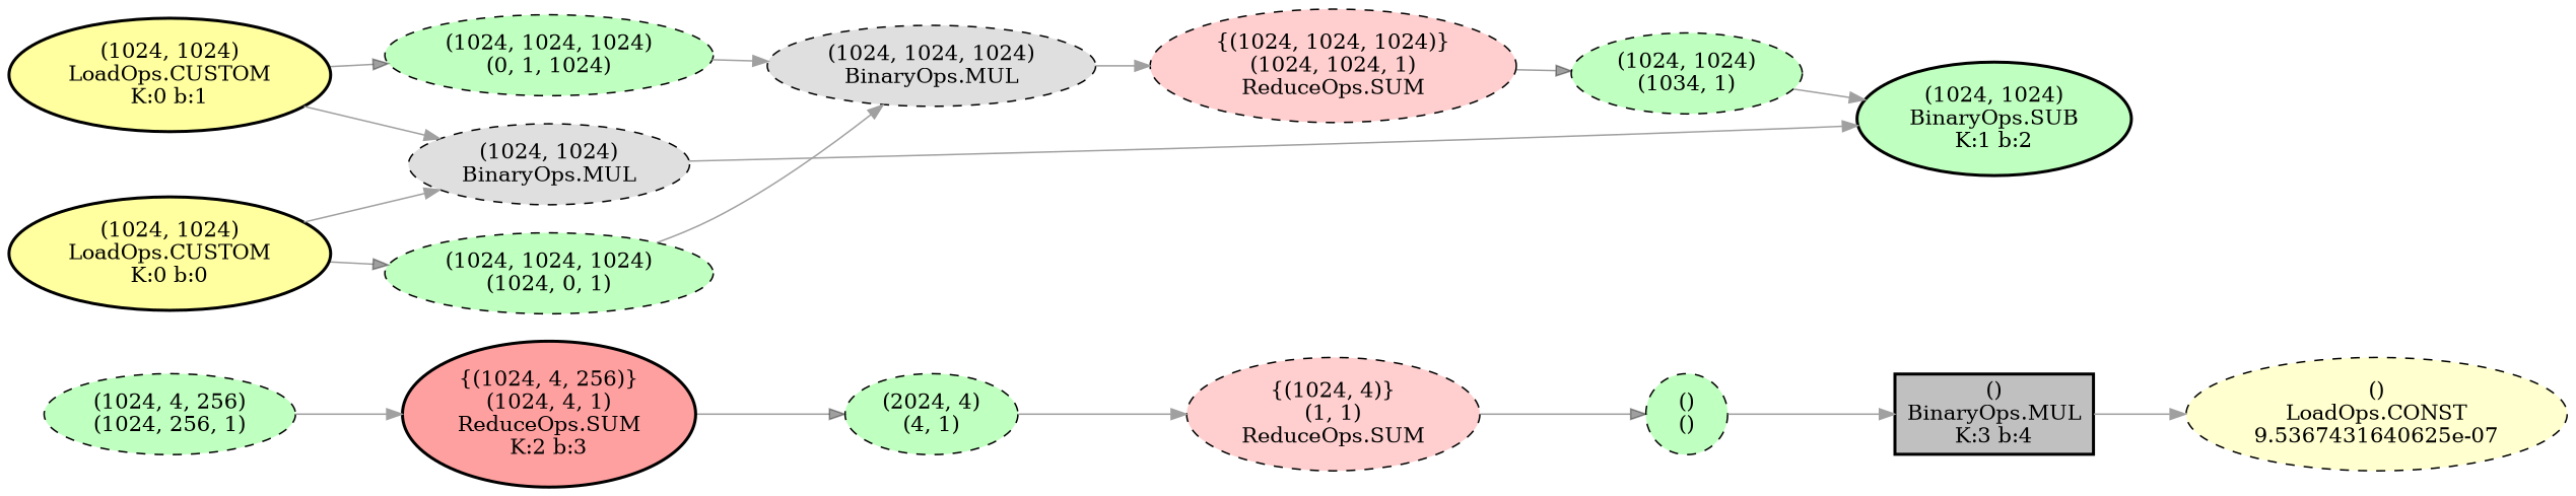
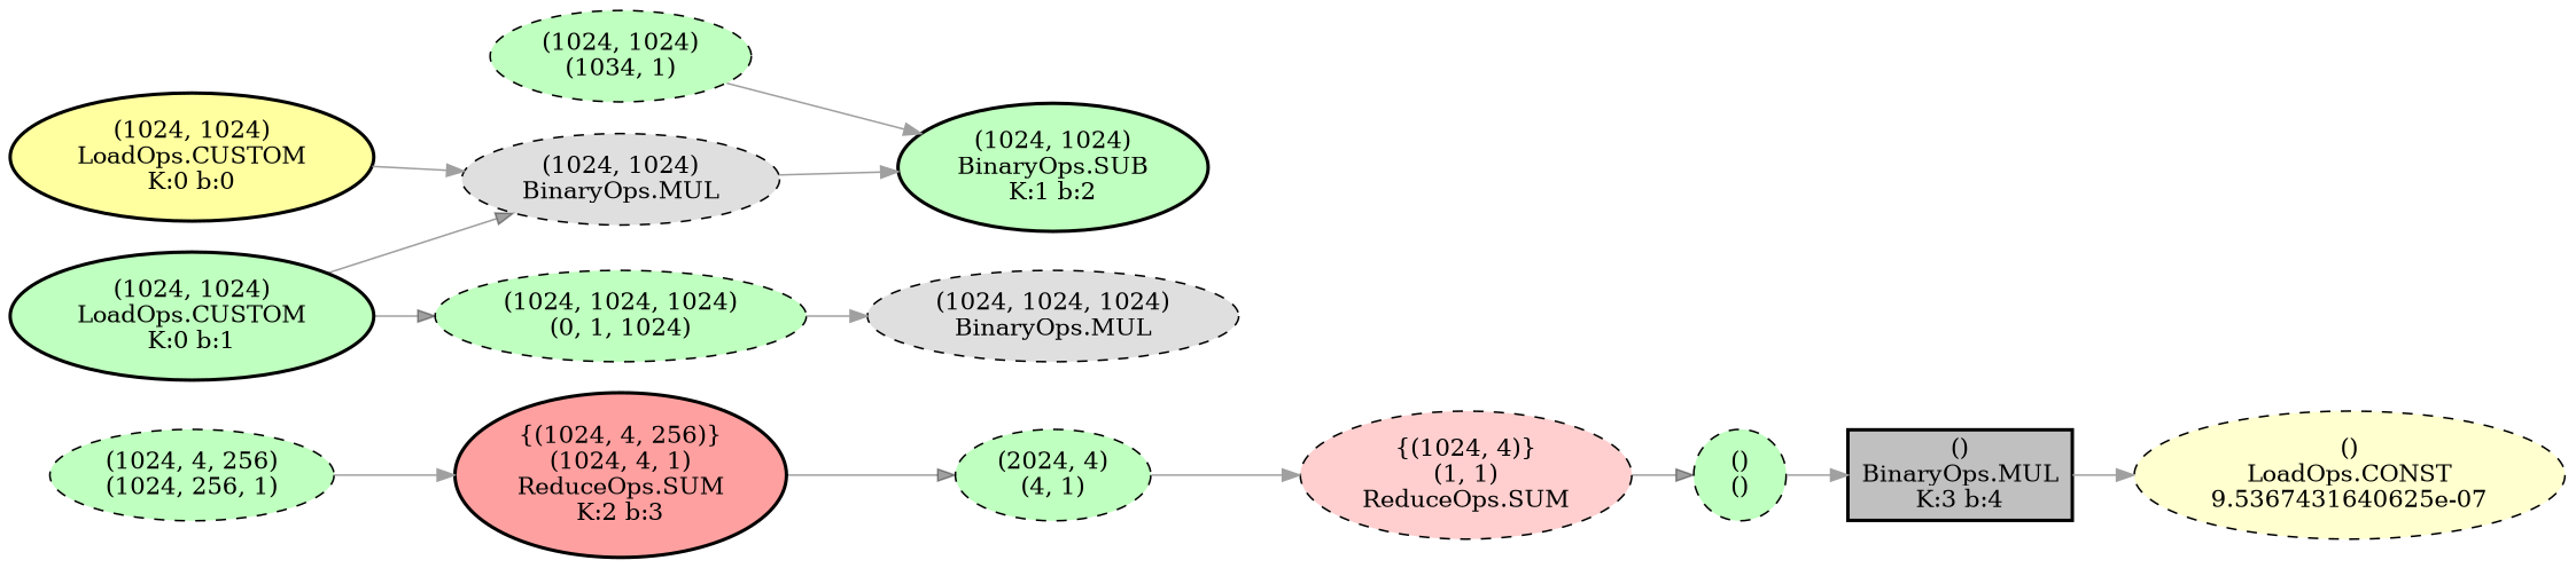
  strict digraph {
    rankdir=LR
    node [color=black fillcolor="#80ff8080" style="filled,dashed"]
    edge [color="#a0a0a0"]
    n1 [label="()\n()"]
    n2 [fillcolor="#c0c0c0" label="()\nBinaryOps.MUL\nK:3 b:4" shape=box style="filled,bold"]
    n3 [fillcolor="#FFFFa080" label="()\nLoadOps.CONST\n9.5367431640625e-07"]
    n4 [fillcolor="#FFA0A080" label="{(1024, 4)}\n(1, 1)\nReduceOps.SUM"]
    n5 [label="(2024, 4)\n(4, 1)"]
    n6 [fillcolor="#FFA0A0" label="{(1024, 4, 256)}\n(1024, 4, 1)\nReduceOps.SUM\nK:2 b:3" style="filled,bold"]
    n7 [label="(1024, 4, 256)\n(1024, 256, 1)"]
    n8 [label="(1024, 1024)\nBinaryOps.SUB\nK:1 b:2" style="filled,bold"]
    n9 [label="(1024, 1024)\n(1034, 1)"]
-   n10 [fillcolor="#FFA0A080" label="{(1024, 1024, 1024)}\n(1024, 1024, 1)\nReduceOps.SUM"]
-   n11 [label="(1024, 1024, 1024)\n(1024, 0, 1)"]
    n12 [fillcolor="#c0c0c080" label="(1024, 1024, 1024)\nBinaryOps.MUL"]
    n13 [fillcolor="#FFFFa0" label="(1024, 1024)\nLoadOps.CUSTOM\nK:0 b:0" style="filled,bold"]
    n14 [fillcolor="#c0c0c080" label="(1024, 1024)\nBinaryOps.MUL"]
    n15 [label="(1024, 1024, 1024)\n(0, 1, 1024)"]
-   n16 [fillcolor="#FFFFa0" label="(1024, 1024)\nLoadOps.CUSTOM\nK:0 b:1" style="filled,bold"]
+   n16 [label="(1024, 1024)\nLoadOps.CUSTOM\nK:0 b:1" style="filled,bold"]
    n1 -> n2
    n2 -> n3
    n4 -> n1 [color="#00000060"]
    n5 -> n4
    n6 -> n5 [color="#00000060"]
    n7 -> n6
    n9 -> n8
-   n10 -> n9 [color="#00000060"]
-   n11 -> n12
-   n12 -> n10
-   n13 -> n11 [color="#00000060"]
    n13 -> n14
    n14 -> n8
    n15 -> n12
-   n16 -> n14
+   n16 -> n14 [color="#00000060"]
    n16 -> n15 [color="#00000060"]
  }
